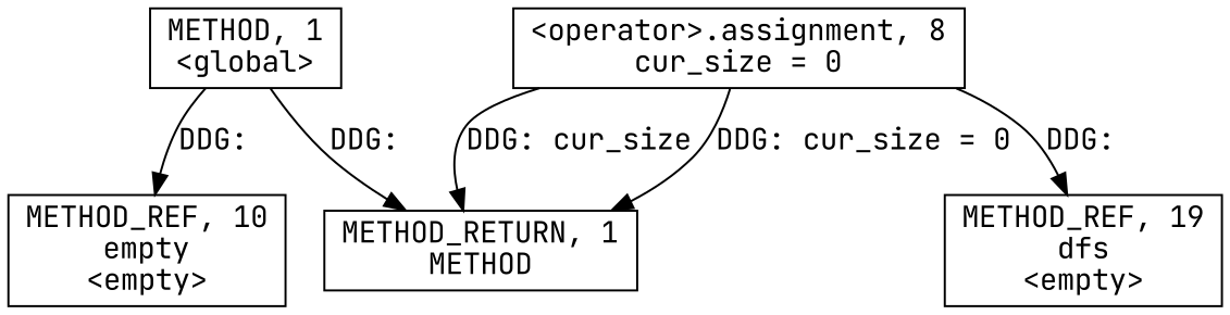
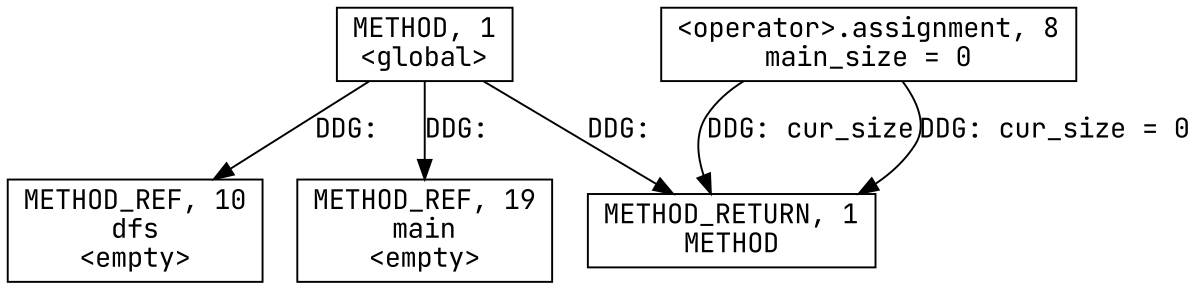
  digraph {
    fontname="JetBrains Mono"
    node [fontname="JetBrains Mono" shape=rect]
    edge [fontname="JetBrains Mono"]
    n1 [label=<METHOD, 1<BR/>&lt;global&gt;>]
-   n2 [label=<METHOD_REF, 10<BR/>empty<BR/>&lt;empty&gt;>]
-   n3 [label=<METHOD_REF, 19<BR/>dfs<BR/>&lt;empty&gt;>]
+   n2 [label=<METHOD_REF, 10<BR/>dfs<BR/>&lt;empty&gt;>]
+   n3 [label=<METHOD_REF, 19<BR/>main<BR/>&lt;empty&gt;>]
    n4 [label=<METHOD_RETURN, 1<BR/>METHOD>]
-   n5 [label=<&lt;operator&gt;.assignment, 8<BR/>cur_size = 0>]
+   n5 [label=<&lt;operator&gt;.assignment, 8<BR/>main_size = 0>]
    n1 -> n2 [label="DDG: "]
-   n5 -> n3 [label="DDG: "]
+   n1 -> n3 [label="DDG: "]
    n1 -> n4 [label="DDG: "]
    n5 -> n4 [label="DDG: cur_size"]
    n5 -> n4 [label="DDG: cur_size = 0"]
  }
